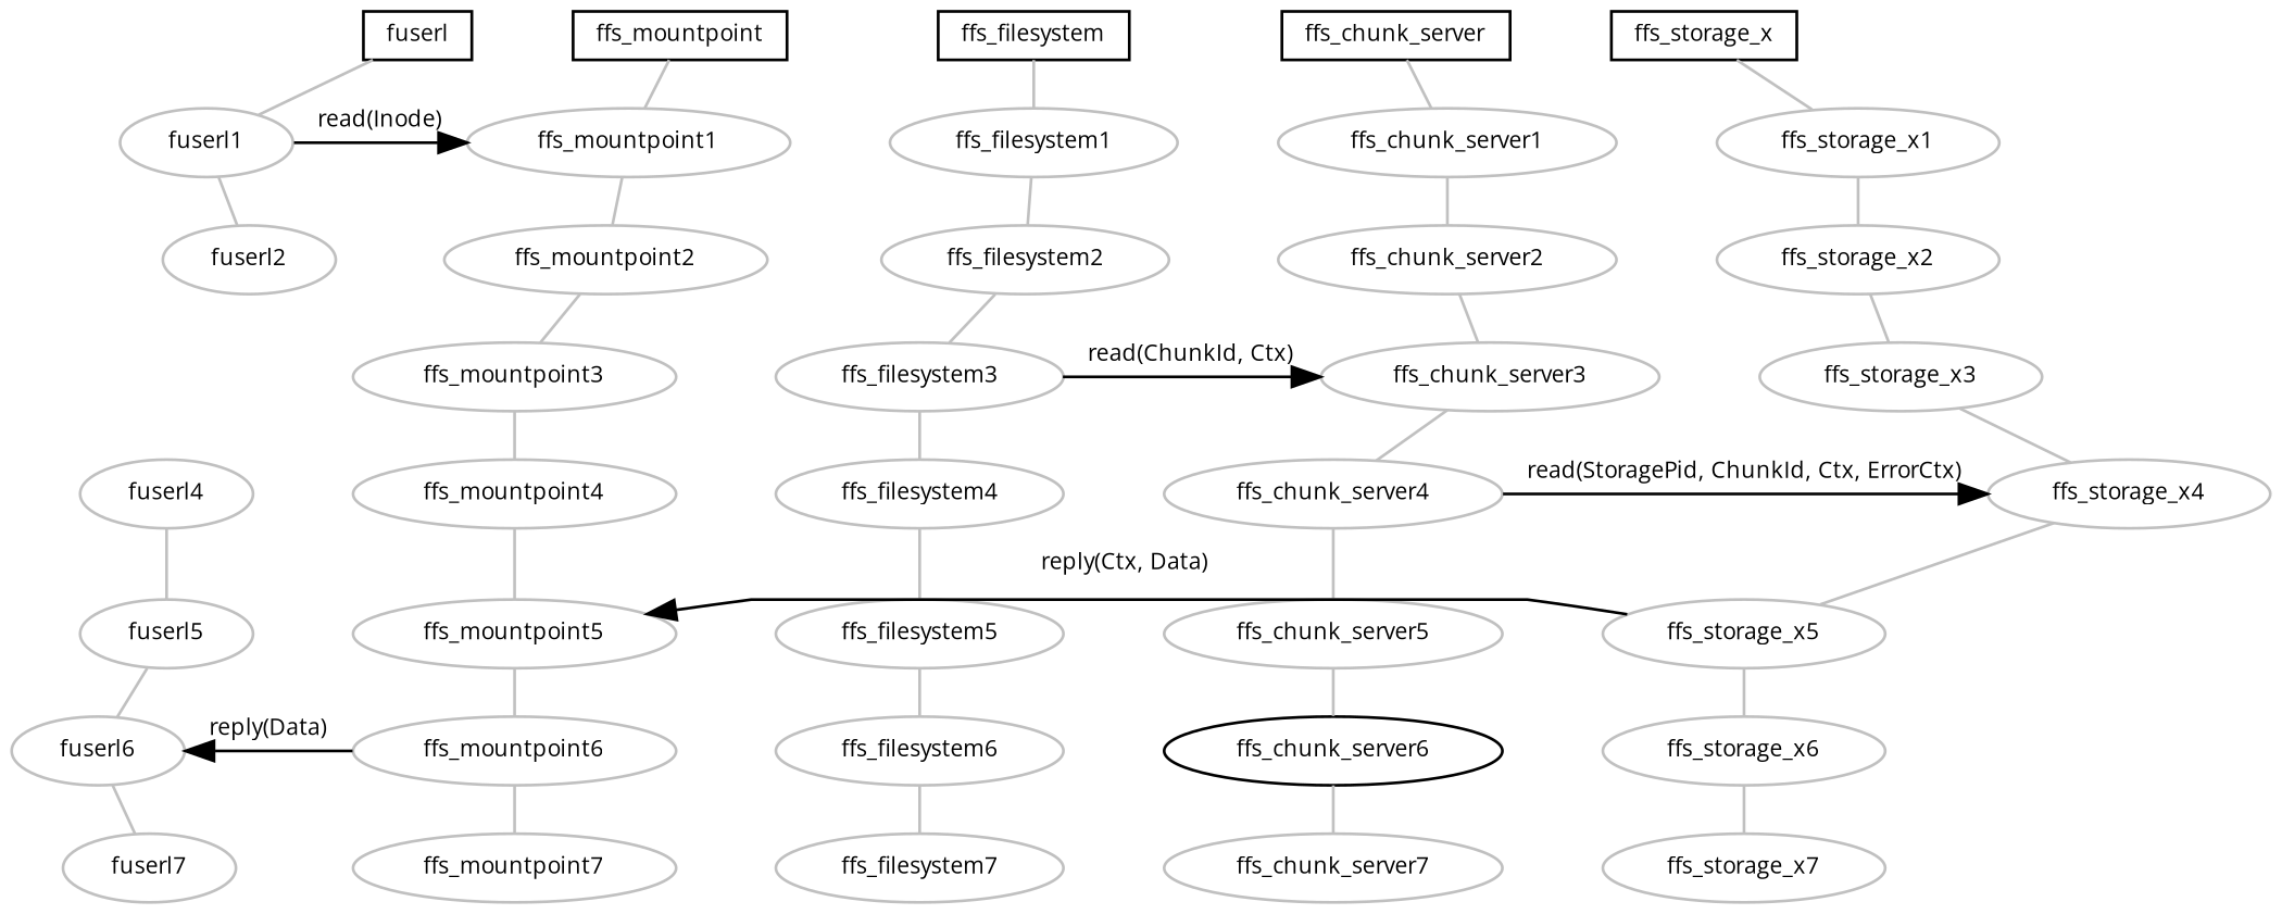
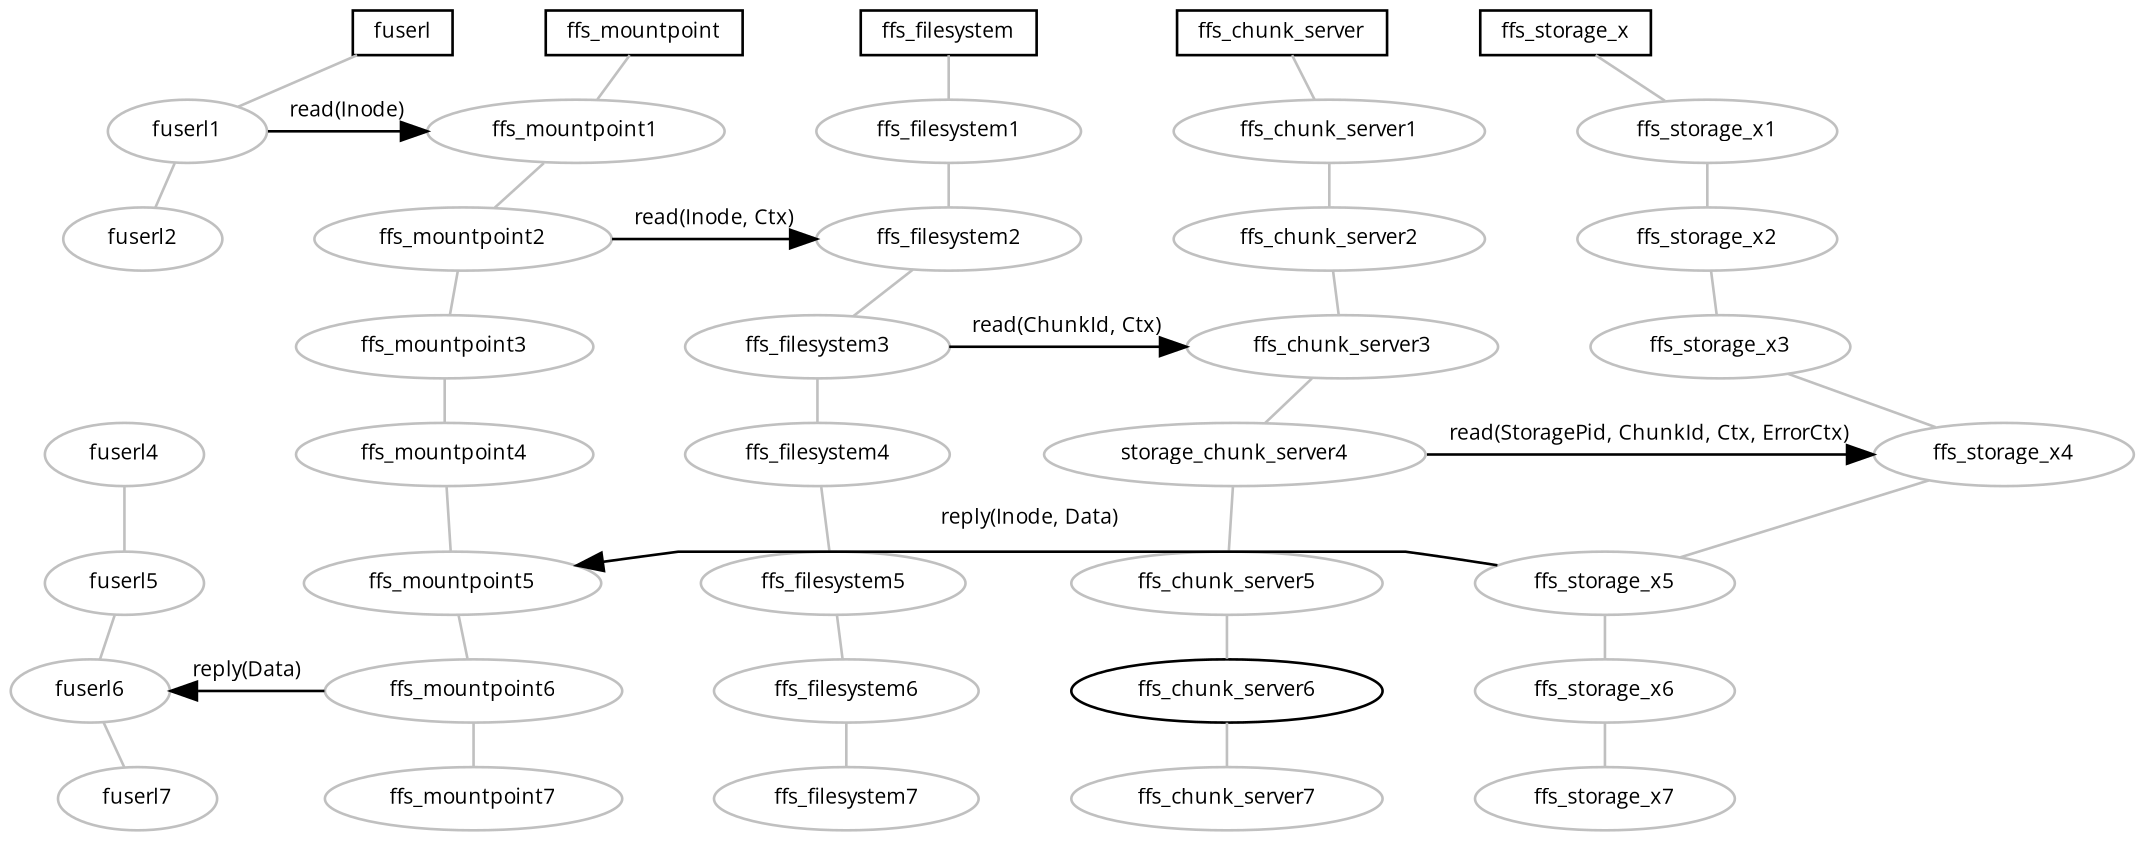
  digraph {
    fontname="Open Sans"
    ranksep=.1
    node [color=grey fontname="Open Sans" fontsize=8 style=point]
    edge [arrowhead=none color=grey fontname="Open Sans" style=filled]
    n1 [color=black height=.1 label=fuserl shape=box width=.1]
    n2 [color=black height=.1 label=ffs_mountpoint shape=box width=.1]
    n3 [color=black height=.1 label=ffs_filesystem shape=box width=.1]
    n4 [color=black height=.1 label=ffs_chunk_server shape=box width=.1]
    n5 [color=black height=.1 label=ffs_storage_x shape=box width=.1]
    fuserl1 [height=.1 width=.1]
    ffs_mountpoint1 [height=.1 width=.1]
    ffs_filesystem1 [height=.1 width=.1]
    ffs_chunk_server1 [height=.1 width=.1]
    ffs_storage_x1 [height=.1 width=.1]
    fuserl2 [height=.1 width=.1]
    ffs_mountpoint2 [height=.1 width=.1]
    ffs_filesystem2 [height=.1 width=.1]
    ffs_chunk_server2 [height=.1 width=.1]
    ffs_storage_x2 [height=.1 width=.1]
    ffs_mountpoint3 [height=.1 width=.1]
    ffs_filesystem3 [height=.1 width=.1]
    ffs_chunk_server3 [height=.1 width=.1]
    ffs_storage_x3 [height=.1 width=.1]
    fuserl4 [height=.1 width=.1]
    ffs_mountpoint4 [height=.1 width=.1]
    ffs_filesystem4 [height=.1 width=.1]
-   ffs_chunk_server4 [height=.1 width=.1]
+   ffs_chunk_server4 [height=.1 width=.1 label=storage_chunk_server4]
    ffs_storage_x4 [height=.1 width=.1]
    fuserl5 [height=.1 width=.1]
    ffs_mountpoint5 [height=.1 width=.1]
    ffs_filesystem5 [height=.1 width=.1]
    ffs_chunk_server5 [height=.1 width=.1]
    ffs_storage_x5 [height=.1 width=.1]
    fuserl6 [height=.1 width=.1]
    ffs_mountpoint6 [height=.1 width=.1]
    ffs_filesystem6 [height=.1 width=.1]
    ffs_chunk_server6 [color=black height=.1 width=.1]
    ffs_storage_x6 [height=.1 width=.1]
    fuserl7 [height=.1 width=.1]
    ffs_mountpoint7 [height=.1 width=.1]
    ffs_filesystem7 [height=.1 width=.1]
    ffs_chunk_server7 [height=.1 width=.1]
    ffs_storage_x7 [height=.1 width=.1]
    subgraph sub_1 {
      rank=same
      n1
      n2
      n3
      n4
      n5
    }
    subgraph sub_2 {
      rank=same
      fuserl1
      ffs_mountpoint1
      ffs_filesystem1
      ffs_chunk_server1
      ffs_storage_x1
    }
    subgraph sub_3 {
      rank=same
      fuserl2
      ffs_mountpoint2
      ffs_filesystem2
      ffs_chunk_server2
      ffs_storage_x2
    }
    subgraph sub_4 {
      rank=same
      ffs_mountpoint3
      ffs_filesystem3
      ffs_chunk_server3
      ffs_storage_x3
    }
    subgraph sub_5 {
      rank=same
      fuserl4
      ffs_mountpoint4
      ffs_filesystem4
      ffs_chunk_server4
      ffs_storage_x4
    }
    subgraph sub_6 {
      rank=same
      fuserl5
      ffs_mountpoint5
      ffs_filesystem5
      ffs_chunk_server5
      ffs_storage_x5
    }
    subgraph sub_7 {
      rank=same
      fuserl6
      ffs_mountpoint6
      ffs_filesystem6
      ffs_chunk_server6
      ffs_storage_x6
    }
    subgraph sub_8 {
      rank=same
      fuserl7
      ffs_mountpoint7
      ffs_filesystem7
      ffs_chunk_server7
      ffs_storage_x7
    }
    n1 -> n2 [style=invis]
    n1 -> n2 [style=invis]
    n1 -> fuserl1
    n2 -> n3 [style=invis]
    n2 -> n3 [style=invis]
    n2 -> ffs_mountpoint1
    n3 -> n4 [style=invis]
    n3 -> n4 [style=invis]
    n3 -> ffs_filesystem1
    n4 -> n5 [style=invis]
    n4 -> n5 [style=invis]
    n4 -> ffs_chunk_server1
    n5 -> ffs_storage_x1
    fuserl1 -> ffs_mountpoint1 [style=invis]
    fuserl1 -> ffs_mountpoint1 [arrowhead=normal arrowtail=none color=black fontsize=8 label="read(Inode)" weight=0]
    fuserl1 -> fuserl2
    ffs_mountpoint1 -> ffs_filesystem1 [style=invis]
    ffs_mountpoint1 -> ffs_mountpoint2
    ffs_filesystem1 -> ffs_chunk_server1 [style=invis]
    ffs_filesystem1 -> ffs_filesystem2
    ffs_chunk_server1 -> ffs_storage_x1 [style=invis]
    ffs_chunk_server1 -> ffs_chunk_server2
    ffs_storage_x1 -> ffs_storage_x2
    fuserl2 -> ffs_mountpoint2 [style=invis]
    ffs_mountpoint2 -> ffs_filesystem2 [style=invis]
+   ffs_mountpoint2 -> ffs_filesystem2 [arrowhead=normal arrowtail=none color=black fontsize=8 label="read(Inode, Ctx)" weight=0]
    ffs_mountpoint2 -> ffs_mountpoint3
    ffs_filesystem2 -> ffs_chunk_server2 [style=invis]
    ffs_filesystem2 -> ffs_filesystem3
    ffs_chunk_server2 -> ffs_storage_x2 [style=invis]
    ffs_chunk_server2 -> ffs_chunk_server3
    ffs_storage_x2 -> ffs_storage_x3
    ffs_mountpoint3 -> ffs_filesystem3 [style=invis]
    ffs_mountpoint3 -> ffs_mountpoint4
    ffs_filesystem3 -> ffs_chunk_server3 [style=invis]
    ffs_filesystem3 -> ffs_chunk_server3 [arrowhead=normal arrowtail=none color=black fontsize=8 label="read(ChunkId, Ctx)" weight=0]
    ffs_filesystem3 -> ffs_filesystem4
    ffs_chunk_server3 -> ffs_storage_x3 [style=invis]
    ffs_chunk_server3 -> ffs_chunk_server4
    ffs_storage_x3 -> ffs_storage_x4
    fuserl4 -> ffs_mountpoint4 [style=invis]
    fuserl4 -> fuserl5
    ffs_mountpoint4 -> ffs_filesystem4 [style=invis]
    ffs_mountpoint4 -> ffs_mountpoint5
    ffs_filesystem4 -> ffs_chunk_server4 [style=invis]
    ffs_filesystem4 -> ffs_filesystem5
    ffs_chunk_server4 -> ffs_storage_x4 [style=invis]
    ffs_chunk_server4 -> ffs_storage_x4 [arrowhead=normal arrowtail=none color=black fontsize=8 label="read(StoragePid, ChunkId, Ctx, ErrorCtx)" labelangle=90 weight=0]
    ffs_chunk_server4 -> ffs_chunk_server5
    ffs_storage_x4 -> ffs_storage_x5
    fuserl5 -> ffs_mountpoint5 [style=invis]
    fuserl5 -> fuserl6
    ffs_mountpoint5 -> ffs_filesystem5 [style=invis]
    ffs_mountpoint5 -> ffs_mountpoint6
    ffs_filesystem5 -> ffs_chunk_server5 [style=invis]
    ffs_filesystem5 -> ffs_filesystem6
    ffs_chunk_server5 -> ffs_storage_x5 [style=invis]
    ffs_chunk_server5 -> ffs_chunk_server6
-   ffs_storage_x5 -> ffs_mountpoint5 [arrowhead=normal arrowtail=none color=black fontsize=8 label="reply(Ctx, Data)" weight=0]
+   ffs_storage_x5 -> ffs_mountpoint5 [arrowhead=normal arrowtail=none color=black fontsize=8 label="reply(Inode, Data)" weight=0]
    ffs_storage_x5 -> ffs_storage_x6
    fuserl6 -> ffs_mountpoint6 [style=invis]
    fuserl6 -> fuserl7
    ffs_mountpoint6 -> fuserl6 [arrowhead=normal arrowtail=none color=black fontsize=8 label="reply(Data)" weight=0]
    ffs_mountpoint6 -> ffs_filesystem6 [style=invis]
    ffs_mountpoint6 -> ffs_mountpoint7
    ffs_filesystem6 -> ffs_chunk_server6 [style=invis]
    ffs_filesystem6 -> ffs_filesystem7
    ffs_chunk_server6 -> ffs_storage_x6 [style=invis]
    ffs_chunk_server6 -> ffs_chunk_server7
    ffs_storage_x6 -> ffs_storage_x7
    fuserl7 -> ffs_mountpoint7 [style=invis]
    ffs_mountpoint7 -> ffs_filesystem7 [style=invis]
    ffs_filesystem7 -> ffs_chunk_server7 [style=invis]
    ffs_chunk_server7 -> ffs_storage_x7 [style=invis]
  }
